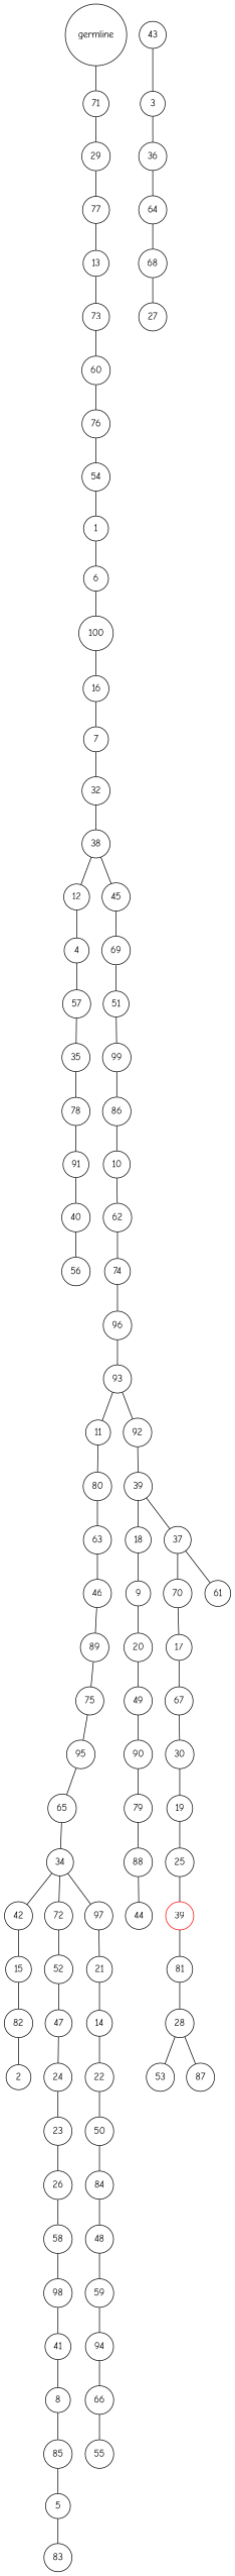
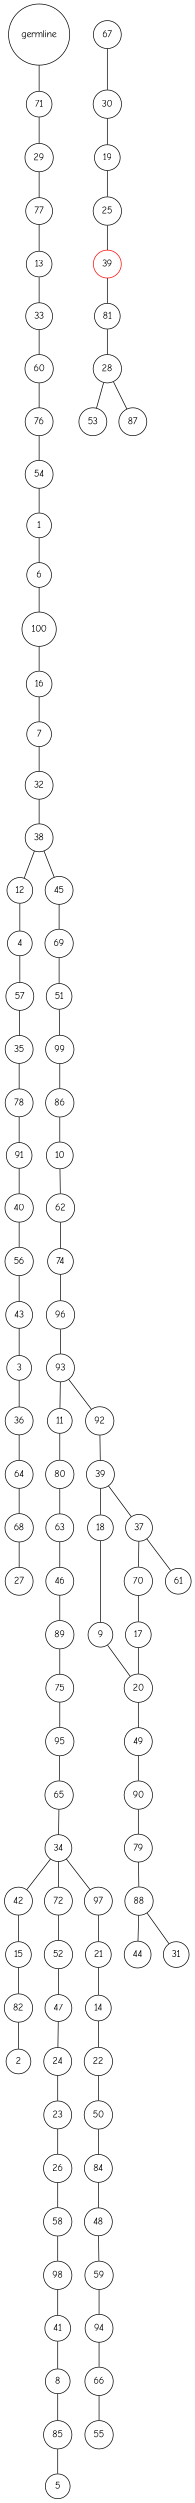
  graph {
    fontname="Comic Neue"
    rankdir=UD
    splines=line
    node [fontname="Comic Neue" shape=circle]
    edge [fontname="Comic Neue"]
    n1 [label=germline]
    n2 [label=71]
    n3 [label=29]
    n4 [label=77]
    n5 [label=13]
-   n6 [label=73]
+   n6 [label=33]
    n7 [label=60]
    n8 [label=76]
    n9 [label=54]
    n10 [label=1]
    n11 [label=6]
    n12 [label=100]
    n13 [label=16]
    n14 [label=7]
    n15 [label=32]
    n16 [label=38]
    n17 [label=12]
    n18 [label=45]
    n19 [label=4]
    n20 [label=69]
    n21 [label=57]
    n22 [label=35]
    n23 [label=78]
    n24 [label=91]
    n25 [label=40]
    n26 [label=56]
    n27 [label=43]
    n28 [label=3]
    n29 [label=36]
    n30 [label=64]
    n31 [label=68]
    n32 [label=27]
    n33 [label=51]
    n34 [label=99]
    n35 [label=86]
    n36 [label=10]
    n37 [label=62]
    n38 [label=74]
    n39 [label=96]
    n40 [label=93]
    n41 [label=11]
    n42 [label=92]
    n43 [label=80]
    n44 [label=39]
    n45 [label=63]
    n46 [label=46]
    n47 [label=89]
    n48 [label=75]
    n49 [label=95]
    n50 [label=65]
    n51 [label=34]
    n52 [label=42]
    n53 [label=72]
    n54 [label=97]
    n55 [label=15]
    n56 [label=52]
    n57 [label=21]
    n58 [label=82]
    n59 [label=2]
    n60 [label=47]
    n61 [label=24]
    n62 [label=23]
    n63 [label=26]
    n64 [label=58]
    n65 [label=98]
    n66 [label=41]
    n67 [label=8]
    n68 [label=85]
    n69 [label=5]
-   n70 [label=83]
    n71 [label=14]
    n72 [label=22]
    n73 [label=50]
    n74 [label=84]
    n75 [label=48]
    n76 [label=59]
    n77 [label=94]
    n78 [label=66]
    n79 [label=55]
    n80 [label=18]
    n81 [label=37]
    n82 [label=9]
    n83 [label=70]
    n84 [label=61]
    n85 [label=20]
    n86 [label=49]
    n87 [label=90]
    n88 [label=79]
    n89 [label=88]
    n90 [label=44]
+   n91 [label=31]
    n92 [label=17]
    n93 [label=67]
    n94 [label=30]
    n95 [label=19]
    n96 [label=25]
    n97 [color=red label=39]
    n98 [label=81]
    n99 [label=28]
    n100 [label=53]
    n101 [label=87]
    n1 -- n2
    n2 -- n3
    n3 -- n4
    n4 -- n5
    n5 -- n6
    n6 -- n7
    n7 -- n8
    n8 -- n9
    n9 -- n10
    n10 -- n11
    n11 -- n12
    n12 -- n13
    n13 -- n14
    n14 -- n15
    n15 -- n16
    n16 -- n17
    n16 -- n18
    n17 -- n19
    n18 -- n20
    n19 -- n21
    n20 -- n33
    n21 -- n22
    n22 -- n23
    n23 -- n24
    n24 -- n25
    n25 -- n26
+   n26 -- n27
    n27 -- n28
    n28 -- n29
    n29 -- n30
    n30 -- n31
    n31 -- n32
    n33 -- n34
    n34 -- n35
    n35 -- n36
    n36 -- n37
    n37 -- n38
    n38 -- n39
    n39 -- n40
    n40 -- n41
    n40 -- n42
    n41 -- n43
    n42 -- n44
    n43 -- n45
    n44 -- n80
    n44 -- n81
    n45 -- n46
    n46 -- n47
    n47 -- n48
    n48 -- n49
    n49 -- n50
    n50 -- n51
    n51 -- n52
    n51 -- n53
    n51 -- n54
    n52 -- n55
    n53 -- n56
    n54 -- n57
    n55 -- n58
    n56 -- n60
    n57 -- n71
    n58 -- n59
    n60 -- n61
    n61 -- n62
    n62 -- n63
    n63 -- n64
    n64 -- n65
    n65 -- n66
    n66 -- n67
    n67 -- n68
    n68 -- n69
-   n69 -- n70
    n71 -- n72
    n72 -- n73
    n73 -- n74
    n74 -- n75
    n75 -- n76
    n76 -- n77
    n77 -- n78
    n78 -- n79
    n80 -- n82
    n81 -- n83
    n81 -- n84
    n82 -- n85
    n83 -- n92
    n85 -- n86
    n86 -- n87
    n87 -- n88
    n88 -- n89
    n89 -- n90
-   n92 -- n93
+   n89 -- n91
+   n92 -- n85
    n93 -- n94
    n94 -- n95
    n95 -- n96
    n96 -- n97
    n97 -- n98
    n98 -- n99
    n99 -- n100
    n99 -- n101
  }
